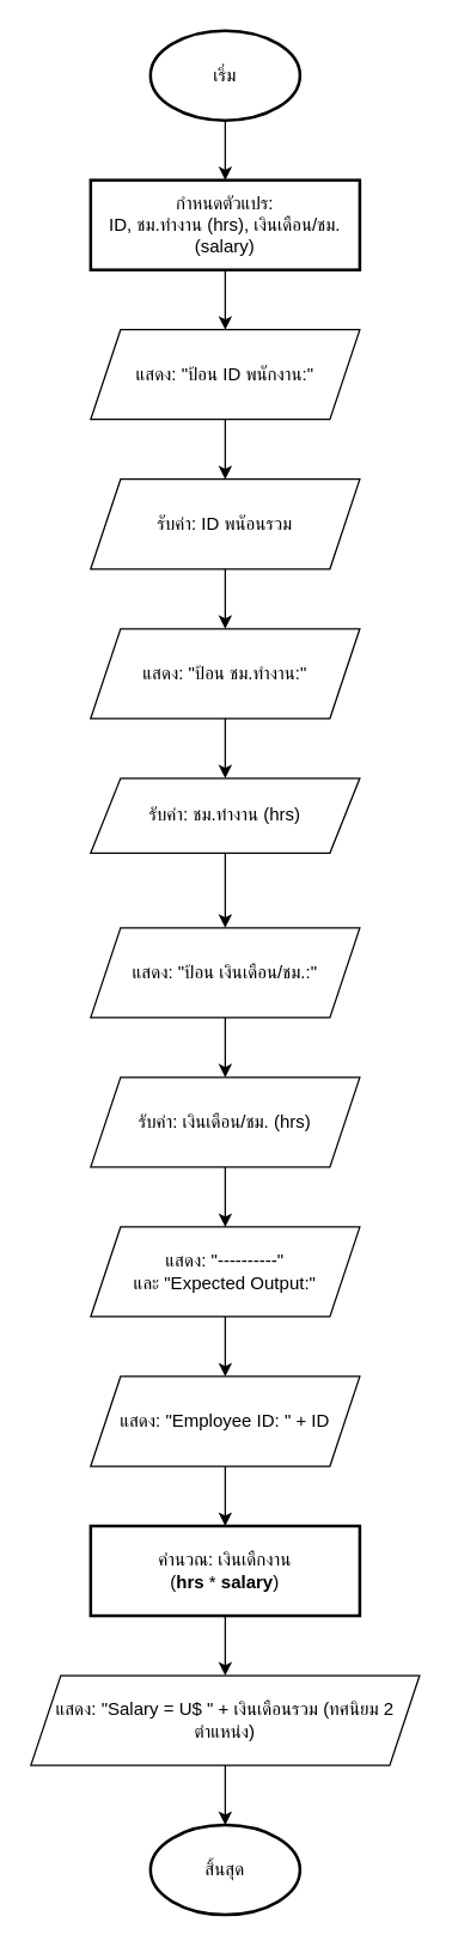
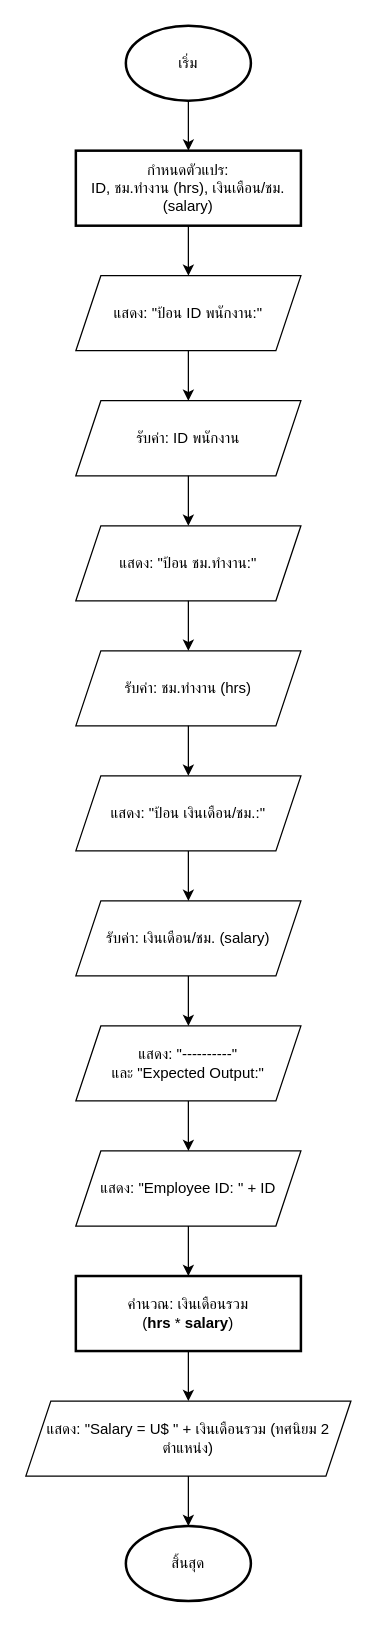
  <mxCell id="0" />
  <mxCell id="1" parent="0" />
  <mxCell id="2" value="เริ่ม" style="strokeWidth=2;html=1;shape=mxgraph.flowchart.start_1;whiteSpace=wrap;" vertex="1" parent="1"><mxGeometry x="100" y="20" width="100" height="60" as="geometry" /></mxCell>
  <mxCell id="3" value="กำหนดตัวแปร:&lt;br&gt;ID, ชม.ทำงาน (hrs), เงินเดือน/ชม. (salary)" style="whiteSpace=wrap;html=1;strokeWidth=2;" vertex="1" parent="1"><mxGeometry x="60" y="120" width="180" height="60" as="geometry" /></mxCell>
  <mxCell id="4" value="แสดง: &quot;ป้อน ID พนักงาน:&quot;" style="shape=parallelogram;perimeter=parallelogramPerimeter;whiteSpace=wrap;html=1;fixedSize=1;" vertex="1" parent="1"><mxGeometry x="60" y="220" width="180" height="60" as="geometry" /></mxCell>
- <mxCell id="5" value="รับค่า: ID พนัอนรวม" style="shape=parallelogram;perimeter=parallelogramPerimeter;whiteSpace=wrap;html=1;fixedSize=1;" vertex="1" parent="1"><mxGeometry x="60" y="320" width="180" height="60" as="geometry" /></mxCell>
+ <mxCell id="5" value="รับค่า: ID พนักงาน" style="shape=parallelogram;perimeter=parallelogramPerimeter;whiteSpace=wrap;html=1;fixedSize=1;" vertex="1" parent="1"><mxGeometry x="60" y="320" width="180" height="60" as="geometry" /></mxCell>
  <mxCell id="6" value="แสดง: &quot;ป้อน ชม.ทำงาน:&quot;" style="shape=parallelogram;perimeter=parallelogramPerimeter;whiteSpace=wrap;html=1;fixedSize=1;" vertex="1" parent="1"><mxGeometry x="60" y="420" width="180" height="60" as="geometry" /></mxCell>
- <mxCell id="7" value="รับค่า: ชม.ทำงาน (hrs)" style="shape=parallelogram;perimeter=parallelogramPerimeter;whiteSpace=wrap;html=1;fixedSize=1;" vertex="1" parent="1"><mxGeometry x="60" y="520" width="180" height="50" as="geometry" /></mxCell>
+ <mxCell id="7" value="รับค่า: ชม.ทำงาน (hrs)" style="shape=parallelogram;perimeter=parallelogramPerimeter;whiteSpace=wrap;html=1;fixedSize=1;" vertex="1" parent="1"><mxGeometry x="60" y="520" width="180" height="60" as="geometry" /></mxCell>
  <mxCell id="8" value="แสดง: &quot;ป้อน เงินเดือน/ชม.:&quot;" style="shape=parallelogram;perimeter=parallelogramPerimeter;whiteSpace=wrap;html=1;fixedSize=1;" vertex="1" parent="1"><mxGeometry x="60" y="620" width="180" height="60" as="geometry" /></mxCell>
- <mxCell id="9" value="รับค่า: เงินเดือน/ชม. (hrs)" style="shape=parallelogram;perimeter=parallelogramPerimeter;whiteSpace=wrap;html=1;fixedSize=1;" vertex="1" parent="1"><mxGeometry x="60" y="720" width="180" height="60" as="geometry" /></mxCell>
+ <mxCell id="9" value="รับค่า: เงินเดือน/ชม. (salary)" style="shape=parallelogram;perimeter=parallelogramPerimeter;whiteSpace=wrap;html=1;fixedSize=1;" vertex="1" parent="1"><mxGeometry x="60" y="720" width="180" height="60" as="geometry" /></mxCell>
  <mxCell id="10" value="แสดง: &quot;----------&quot;&lt;br&gt;และ &quot;Expected Output:&quot;" style="shape=parallelogram;perimeter=parallelogramPerimeter;whiteSpace=wrap;html=1;fixedSize=1;" vertex="1" parent="1"><mxGeometry x="60" y="820" width="180" height="60" as="geometry" /></mxCell>
  <mxCell id="11" value="แสดง: &quot;Employee ID: &quot; + ID" style="shape=parallelogram;perimeter=parallelogramPerimeter;whiteSpace=wrap;html=1;fixedSize=1;" vertex="1" parent="1"><mxGeometry x="60" y="920" width="180" height="60" as="geometry" /></mxCell>
- <mxCell id="12" value="คำนวณ: เงินเดืกงาน &lt;br&gt;(&lt;b&gt;hrs&lt;/b&gt; * &lt;b&gt;salary&lt;/b&gt;)" style="whiteSpace=wrap;html=1;strokeWidth=2;" vertex="1" parent="1"><mxGeometry x="60" y="1020" width="180" height="60" as="geometry" /></mxCell>
+ <mxCell id="12" value="คำนวณ: เงินเดือนรวม &lt;br&gt;(&lt;b&gt;hrs&lt;/b&gt; * &lt;b&gt;salary&lt;/b&gt;)" style="whiteSpace=wrap;html=1;strokeWidth=2;" vertex="1" parent="1"><mxGeometry x="60" y="1020" width="180" height="60" as="geometry" /></mxCell>
  <mxCell id="13" value="แสดง: &quot;Salary = U$ &quot; + เงินเดือนรวม (ทศนิยม 2 ตำแหน่ง)" style="shape=parallelogram;perimeter=parallelogramPerimeter;whiteSpace=wrap;html=1;fixedSize=1;" vertex="1" parent="1"><mxGeometry x="20" y="1120" width="260" height="60" as="geometry" /></mxCell>
  <mxCell id="14" value="สิ้นสุด" style="strokeWidth=2;html=1;shape=mxgraph.flowchart.start_1;whiteSpace=wrap;" vertex="1" parent="1"><mxGeometry x="100" y="1220" width="100" height="60" as="geometry" /></mxCell>
  <mxCell id="15" value="" style="edgeStyle=orthogonalEdgeStyle;rounded=0;orthogonalLoop=1;jettySize=auto;html=1;exitX=0.5;exitY=1;entryX=0.5;entryY=0;" edge="1" parent="1" source="2" target="3"><mxGeometry relative="1" as="geometry" /></mxCell>
  <mxCell id="16" value="" style="edgeStyle=orthogonalEdgeStyle;rounded=0;orthogonalLoop=1;jettySize=auto;html=1;exitX=0.5;exitY=1;entryX=0.5;entryY=0;" edge="1" parent="1" source="3" target="4"><mxGeometry relative="1" as="geometry" /></mxCell>
  <mxCell id="17" value="" style="edgeStyle=orthogonalEdgeStyle;rounded=0;orthogonalLoop=1;jettySize=auto;html=1;exitX=0.5;exitY=1;entryX=0.5;entryY=0;" edge="1" parent="1" source="4" target="5"><mxGeometry relative="1" as="geometry" /></mxCell>
  <mxCell id="18" value="" style="edgeStyle=orthogonalEdgeStyle;rounded=0;orthogonalLoop=1;jettySize=auto;html=1;exitX=0.5;exitY=1;entryX=0.5;entryY=0;" edge="1" parent="1" source="5" target="6"><mxGeometry relative="1" as="geometry" /></mxCell>
  <mxCell id="19" value="" style="edgeStyle=orthogonalEdgeStyle;rounded=0;orthogonalLoop=1;jettySize=auto;html=1;exitX=0.5;exitY=1;entryX=0.5;entryY=0;" edge="1" parent="1" source="6" target="7"><mxGeometry relative="1" as="geometry" /></mxCell>
  <mxCell id="20" value="" style="edgeStyle=orthogonalEdgeStyle;rounded=0;orthogonalLoop=1;jettySize=auto;html=1;exitX=0.5;exitY=1;entryX=0.5;entryY=0;" edge="1" parent="1" source="7" target="8"><mxGeometry relative="1" as="geometry" /></mxCell>
  <mxCell id="21" value="" style="edgeStyle=orthogonalEdgeStyle;rounded=0;orthogonalLoop=1;jettySize=auto;html=1;exitX=0.5;exitY=1;entryX=0.5;entryY=0;" edge="1" parent="1" source="8" target="9"><mxGeometry relative="1" as="geometry" /></mxCell>
  <mxCell id="22" value="" style="edgeStyle=orthogonalEdgeStyle;rounded=0;orthogonalLoop=1;jettySize=auto;html=1;exitX=0.5;exitY=1;entryX=0.5;entryY=0;" edge="1" parent="1" source="9" target="10"><mxGeometry relative="1" as="geometry" /></mxCell>
  <mxCell id="23" value="" style="edgeStyle=orthogonalEdgeStyle;rounded=0;orthogonalLoop=1;jettySize=auto;html=1;exitX=0.5;exitY=1;entryX=0.5;entryY=0;" edge="1" parent="1" source="10" target="11"><mxGeometry relative="1" as="geometry" /></mxCell>
  <mxCell id="24" value="" style="edgeStyle=orthogonalEdgeStyle;rounded=0;orthogonalLoop=1;jettySize=auto;html=1;exitX=0.5;exitY=1;entryX=0.5;entryY=0;" edge="1" parent="1" source="11" target="12"><mxGeometry relative="1" as="geometry" /></mxCell>
  <mxCell id="25" value="" style="edgeStyle=orthogonalEdgeStyle;rounded=0;orthogonalLoop=1;jettySize=auto;html=1;exitX=0.5;exitY=1;entryX=0.5;entryY=0;" edge="1" parent="1" source="12" target="13"><mxGeometry relative="1" as="geometry" /></mxCell>
  <mxCell id="26" value="" style="edgeStyle=orthogonalEdgeStyle;rounded=0;orthogonalLoop=1;jettySize=auto;html=1;exitX=0.5;exitY=1;entryX=0.5;entryY=0;" edge="1" parent="1" source="13" target="14"><mxGeometry relative="1" as="geometry" /></mxCell>
